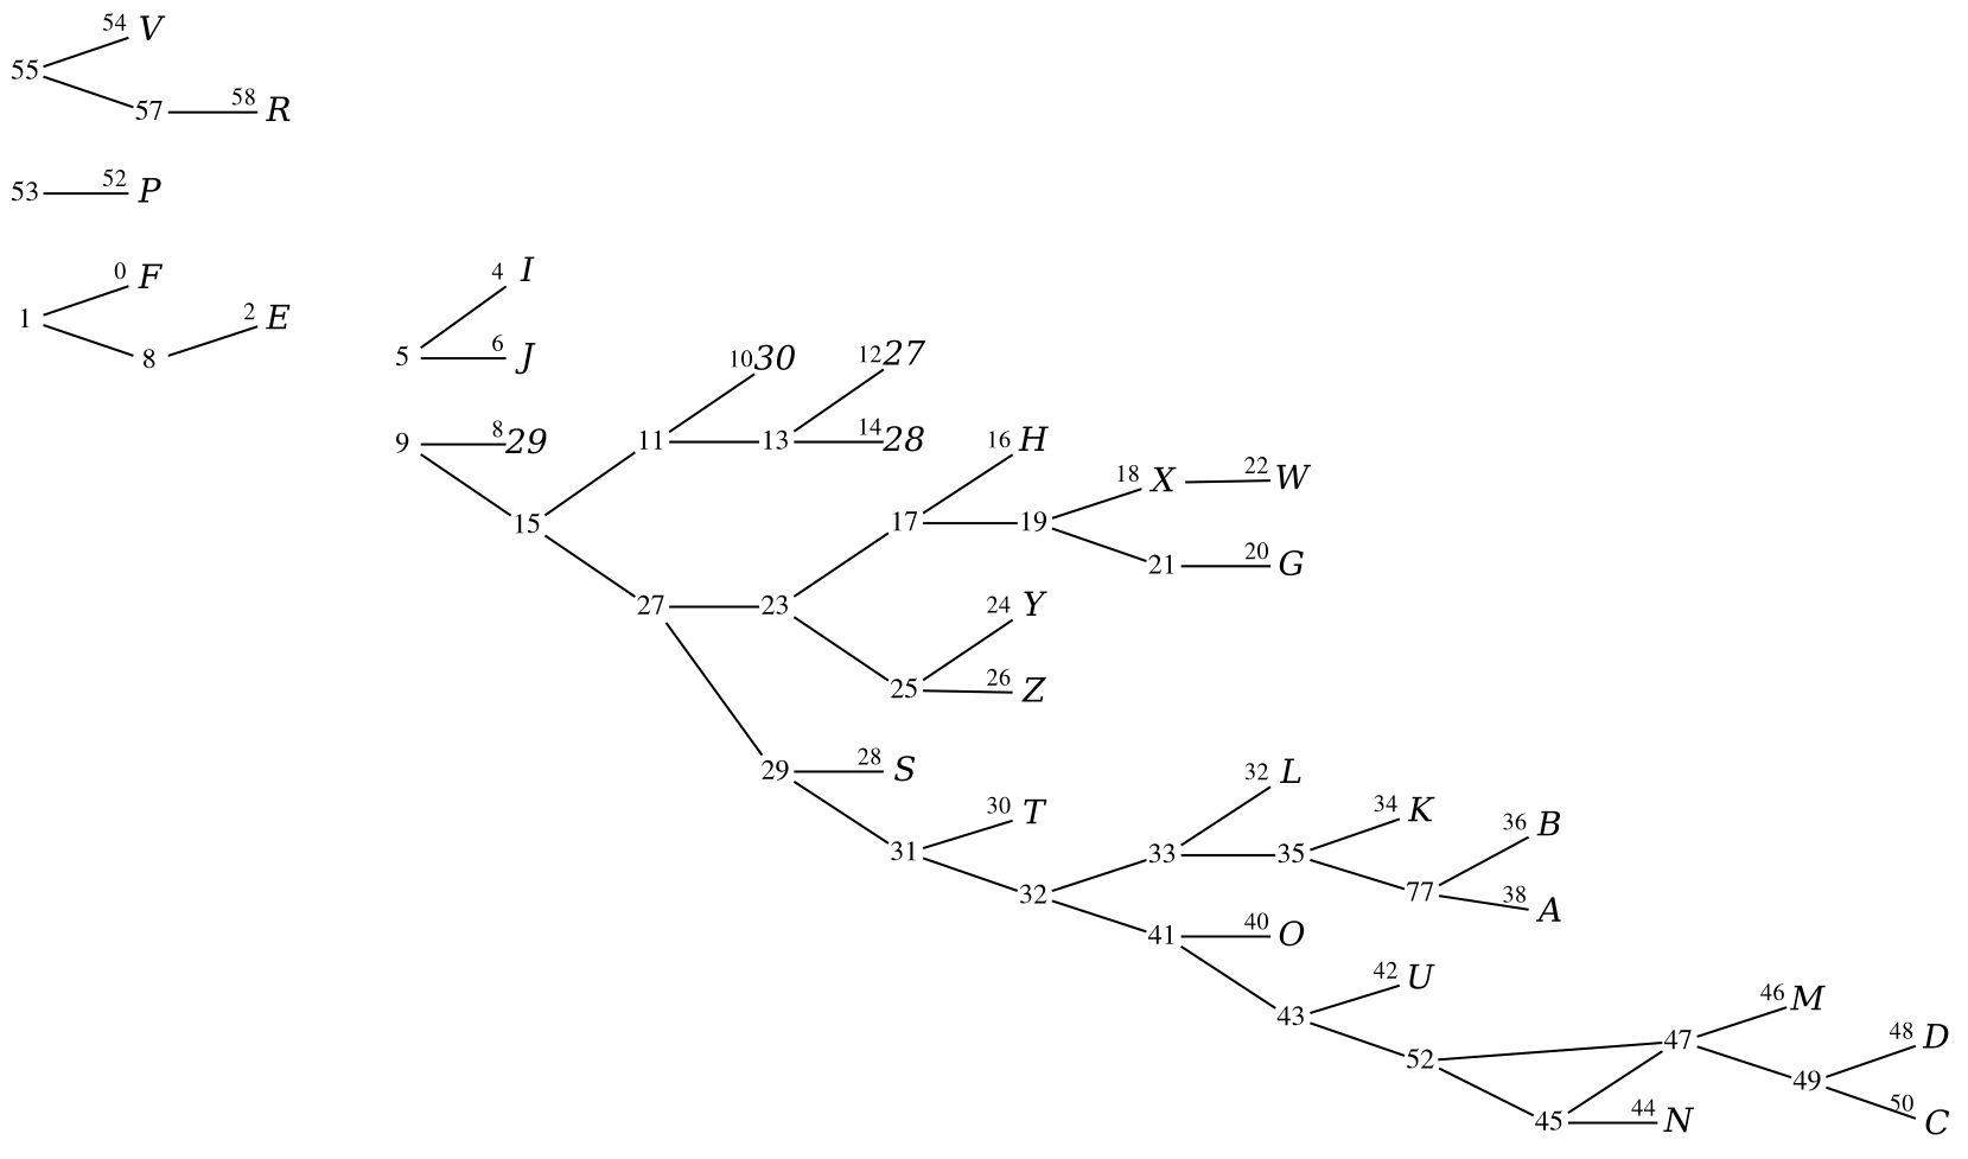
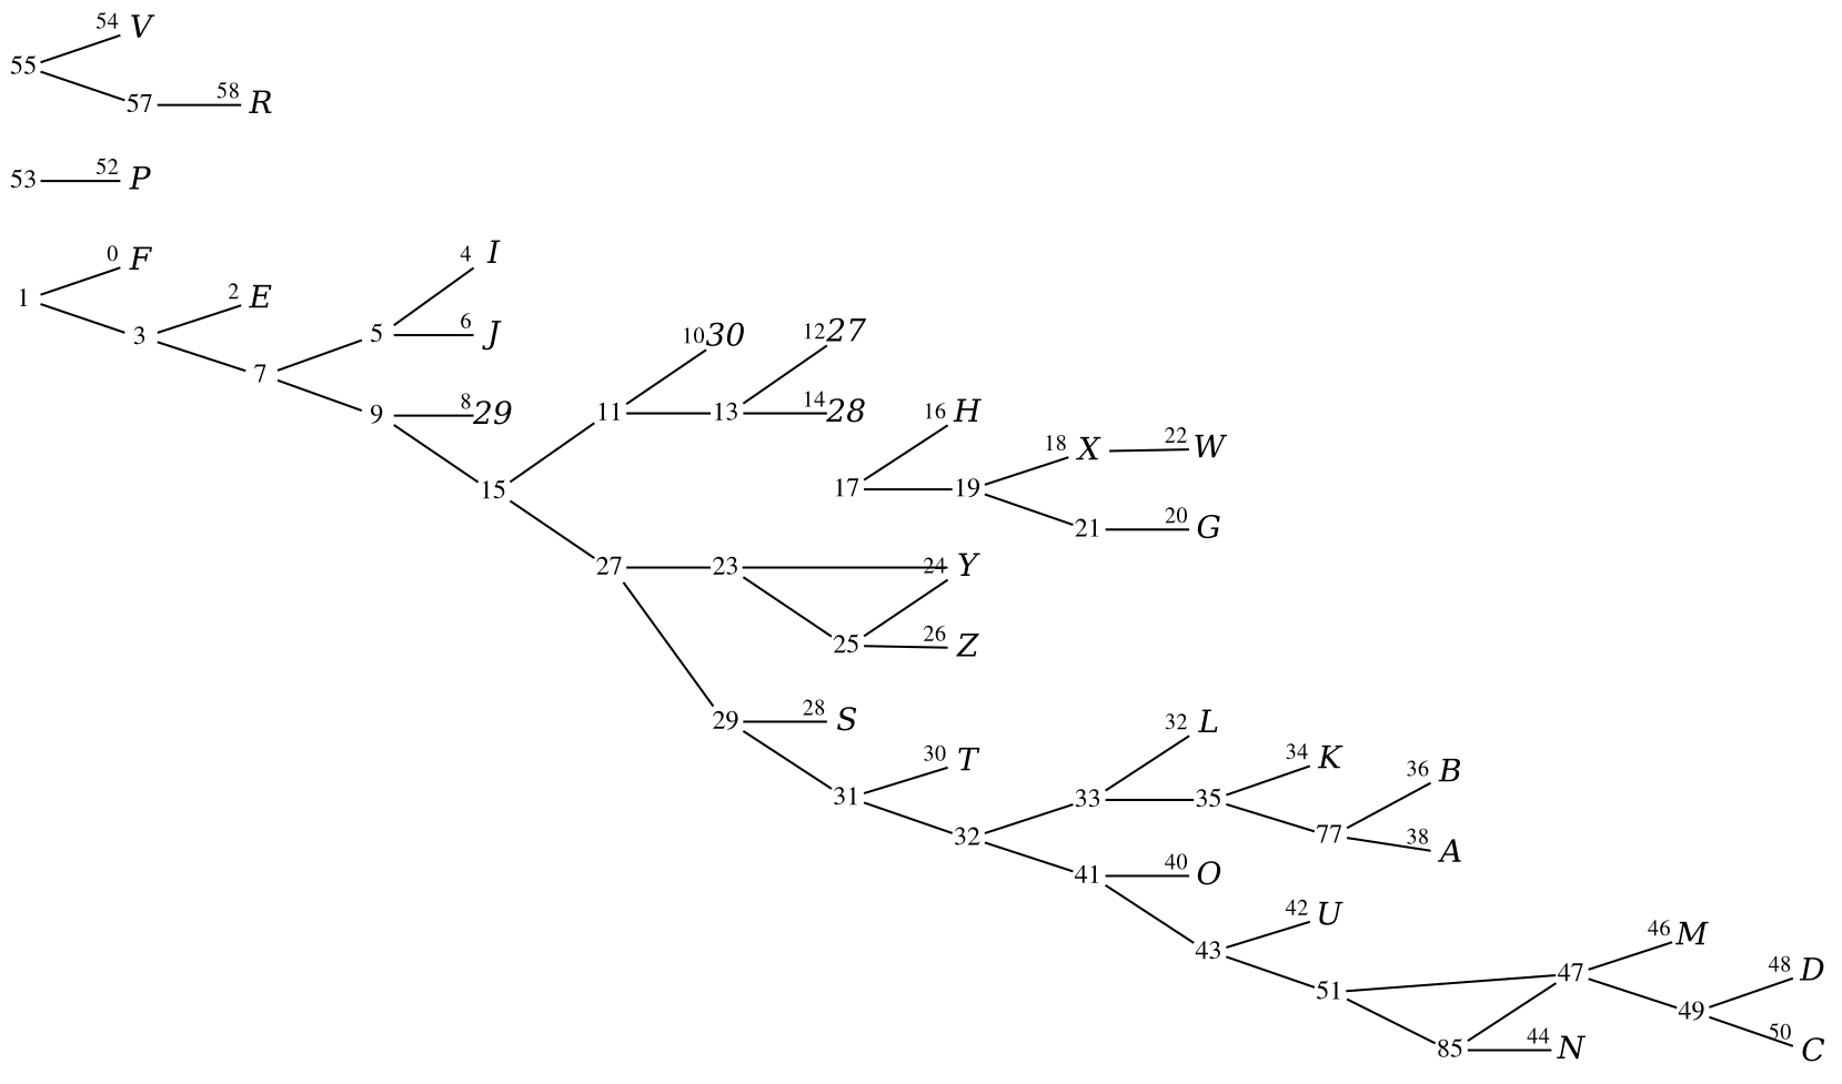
  digraph {
    rankdir=LR
    node [fixedsize=true fontname=Times fontsize=12 shape=plaintext]
    edge [arrowhead=none headclip=true labelfontname=Times labelfontsize=10]
    n1 [height=.18 label=1 width=.2]
    n2 [fontname="Times-Italic" fontsize=14 height=.25 label=F width=.25]
-   n3 [height=.18 label=8 width=.2]
+   n3 [height=.18 label=3 width=.2]
    n4 [fontname="Times-Italic" fontsize=14 height=.25 label=E width=.25]
+   n5 [height=.18 label=7 width=.2]
    n6 [height=.18 label=5 width=.2]
    n7 [height=.18 label=9 width=.2]
    n8 [fontname="Times-Italic" fontsize=14 height=.25 label=I width=.25]
    n9 [fontname="Times-Italic" fontsize=14 height=.25 label=J width=.25]
    n10 [fontname="Times-Italic" fontsize=14 height=.25 label=29 width=.25]
    n11 [height=.18 label=15 width=.2]
    n12 [height=.18 label=11 width=.2]
    n13 [height=.18 label=27 width=.2]
    n14 [fontname="Times-Italic" fontsize=14 height=.25 label=30 width=.25]
    n15 [height=.18 label=13 width=.2]
    n16 [height=.18 label=23 width=.2]
    n17 [height=.18 label=29 width=.2]
    n18 [fontname="Times-Italic" fontsize=14 height=.25 label=27 width=.25]
    n19 [fontname="Times-Italic" fontsize=14 height=.25 label=28 width=.25]
    n20 [height=.18 label=17 width=.2]
    n21 [height=.18 label=25 width=.2]
    n22 [fontname="Times-Italic" fontsize=14 height=.25 label=S width=.25]
    n23 [height=.18 label=31 width=.2]
    n24 [fontname="Times-Italic" fontsize=14 height=.25 label=H width=.25]
    n25 [height=.18 label=19 width=.2]
    n26 [fontname="Times-Italic" fontsize=14 height=.25 label=Y width=.25]
    n27 [fontname="Times-Italic" fontsize=14 height=.25 label=Z width=.25]
    n28 [fontname="Times-Italic" fontsize=14 height=.25 label=X width=.25]
    n29 [height=.18 label=21 width=.2]
    n30 [fontname="Times-Italic" fontsize=14 height=.25 label=W width=.25]
    n31 [fontname="Times-Italic" fontsize=14 height=.25 label=G width=.25]
    n32 [fontname="Times-Italic" fontsize=14 height=.25 label=T width=.25]
    n33 [height=.18 label=32 width=.2]
    n34 [height=.18 label=33 width=.2]
    n35 [height=.18 label=41 width=.2]
    n36 [fontname="Times-Italic" fontsize=14 height=.25 label=L width=.25]
    n37 [height=.18 label=35 width=.2]
    n38 [fontname="Times-Italic" fontsize=14 height=.25 label=O width=.25]
    n39 [height=.18 label=43 width=.2]
    n40 [fontname="Times-Italic" fontsize=14 height=.25 label=K width=.25]
    n41 [height=.18 label=77 width=.2]
    n42 [fontname="Times-Italic" fontsize=14 height=.25 label=B width=.25]
    n43 [fontname="Times-Italic" fontsize=14 height=.25 label=A width=.25]
    n44 [fontname="Times-Italic" fontsize=14 height=.25 label=U width=.25]
-   n45 [height=.18 label=52 width=.2]
-   n46 [height=.18 label=45 width=.2]
+   n45 [height=.18 label=51 width=.2]
+   n46 [height=.18 label=85 width=.2]
    n47 [height=.18 label=47 width=.2]
    n48 [fontname="Times-Italic" fontsize=14 height=.25 label=N width=.25]
    n49 [height=.18 label=53 width=.2]
    n50 [fontname="Times-Italic" fontsize=14 height=.25 label=P width=.25]
    n51 [fontname="Times-Italic" fontsize=14 height=.25 label=M width=.25]
    n52 [height=.18 label=49 width=.2]
    n53 [fontname="Times-Italic" fontsize=14 height=.25 label=D width=.25]
    n54 [fontname="Times-Italic" fontsize=14 height=.25 label=C width=.25]
    n55 [height=.18 label=55 width=.2]
    n56 [fontname="Times-Italic" fontsize=14 height=.25 label=V width=.25]
    n57 [height=.18 label=57 width=.2]
    n58 [fontname="Times-Italic" fontsize=14 height=.25 label=R width=.25]
    n1 -> n2 [headlabel=0]
    n1 -> n3 [headclip="" labelfontname="" labelfontsize=""]
    n3 -> n4 [headlabel=2]
+   n3 -> n5 [headclip="" labelfontname="" labelfontsize=""]
+   n5 -> n6 [headclip="" labelfontname="" labelfontsize=""]
+   n5 -> n7 [headclip="" labelfontname="" labelfontsize=""]
    n6 -> n8 [headlabel=4]
    n6 -> n9 [headlabel=6]
    n7 -> n10 [headlabel=8]
    n7 -> n11 [headclip="" labelfontname="" labelfontsize=""]
    n11 -> n12 [headclip="" labelfontname="" labelfontsize=""]
    n11 -> n13 [headclip="" labelfontname="" labelfontsize=""]
    n12 -> n14 [headlabel=10]
    n12 -> n15 [headclip="" labelfontname="" labelfontsize=""]
    n13 -> n16 [headclip="" labelfontname="" labelfontsize=""]
    n13 -> n17 [headclip="" labelfontname="" labelfontsize=""]
    n15 -> n18 [headlabel=12]
    n15 -> n19 [headlabel=14]
-   n16 -> n20 [headclip="" labelfontname="" labelfontsize=""]
+   n16 -> n26 [headclip="" labelfontname="" labelfontsize=""]
    n16 -> n21 [headclip="" labelfontname="" labelfontsize=""]
    n17 -> n22 [headlabel=28]
    n17 -> n23 [headclip="" labelfontname="" labelfontsize=""]
    n20 -> n24 [headlabel=16]
    n20 -> n25 [headclip="" labelfontname="" labelfontsize=""]
    n21 -> n26 [headlabel=24]
    n21 -> n27 [headlabel=26]
    n23 -> n32 [headlabel=30]
    n23 -> n33 [headclip="" labelfontname="" labelfontsize=""]
    n25 -> n28 [headlabel=18]
    n25 -> n29 [headclip="" labelfontname="" labelfontsize=""]
    n28 -> n30 [headlabel=22]
    n29 -> n31 [headlabel=20]
    n33 -> n34 [headclip="" labelfontname="" labelfontsize=""]
    n33 -> n35 [headclip="" labelfontname="" labelfontsize=""]
    n34 -> n36 [headlabel=32]
    n34 -> n37 [headclip="" labelfontname="" labelfontsize=""]
    n35 -> n38 [headlabel=40]
    n35 -> n39 [headclip="" labelfontname="" labelfontsize=""]
    n37 -> n40 [headlabel=34]
    n37 -> n41 [headclip="" labelfontname="" labelfontsize=""]
    n39 -> n44 [headlabel=42]
    n39 -> n45 [headclip="" labelfontname="" labelfontsize=""]
    n41 -> n42 [headlabel=36]
    n41 -> n43 [headlabel=38]
    n45 -> n46 [headclip="" labelfontname="" labelfontsize=""]
    n45 -> n47 [headclip="" labelfontname="" labelfontsize=""]
    n46 -> n47 [headclip="" labelfontname="" labelfontsize=""]
    n46 -> n48 [headlabel=44]
    n47 -> n51 [headlabel=46]
    n47 -> n52 [headclip="" labelfontname="" labelfontsize=""]
    n49 -> n50 [headlabel=52]
    n52 -> n53 [headlabel=48]
    n52 -> n54 [headlabel=50]
    n55 -> n56 [headlabel=54]
    n55 -> n57 [headclip="" labelfontname="" labelfontsize=""]
    n57 -> n58 [headlabel=58]
  }
